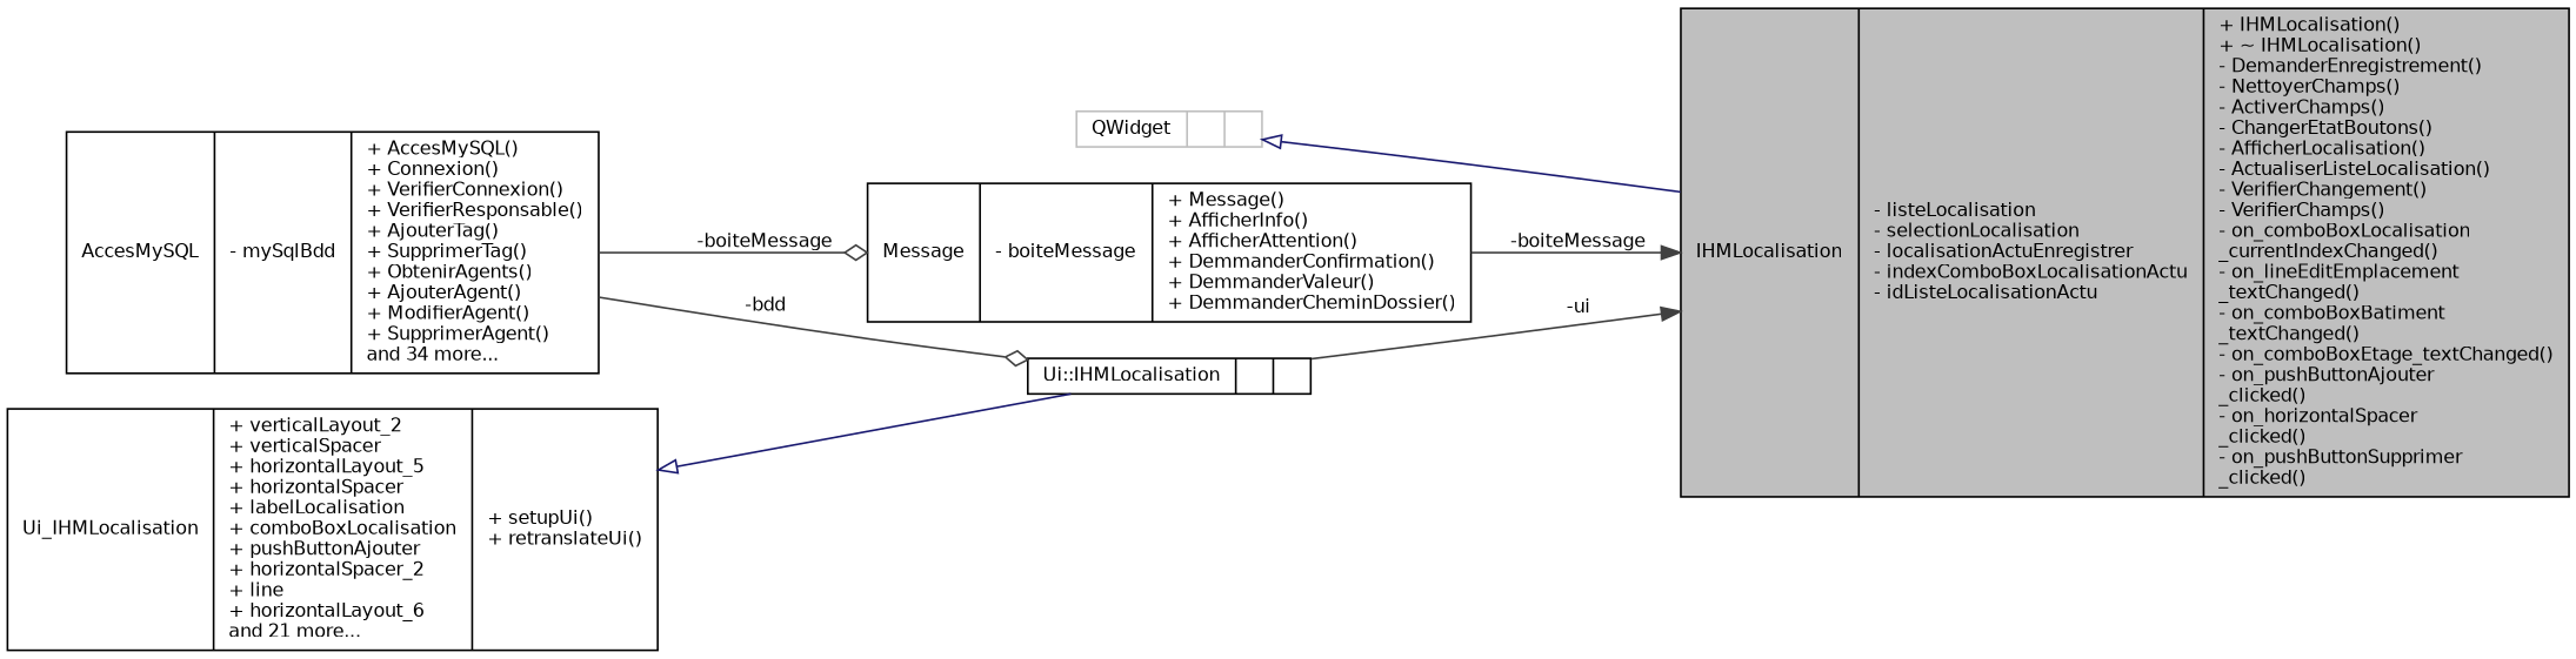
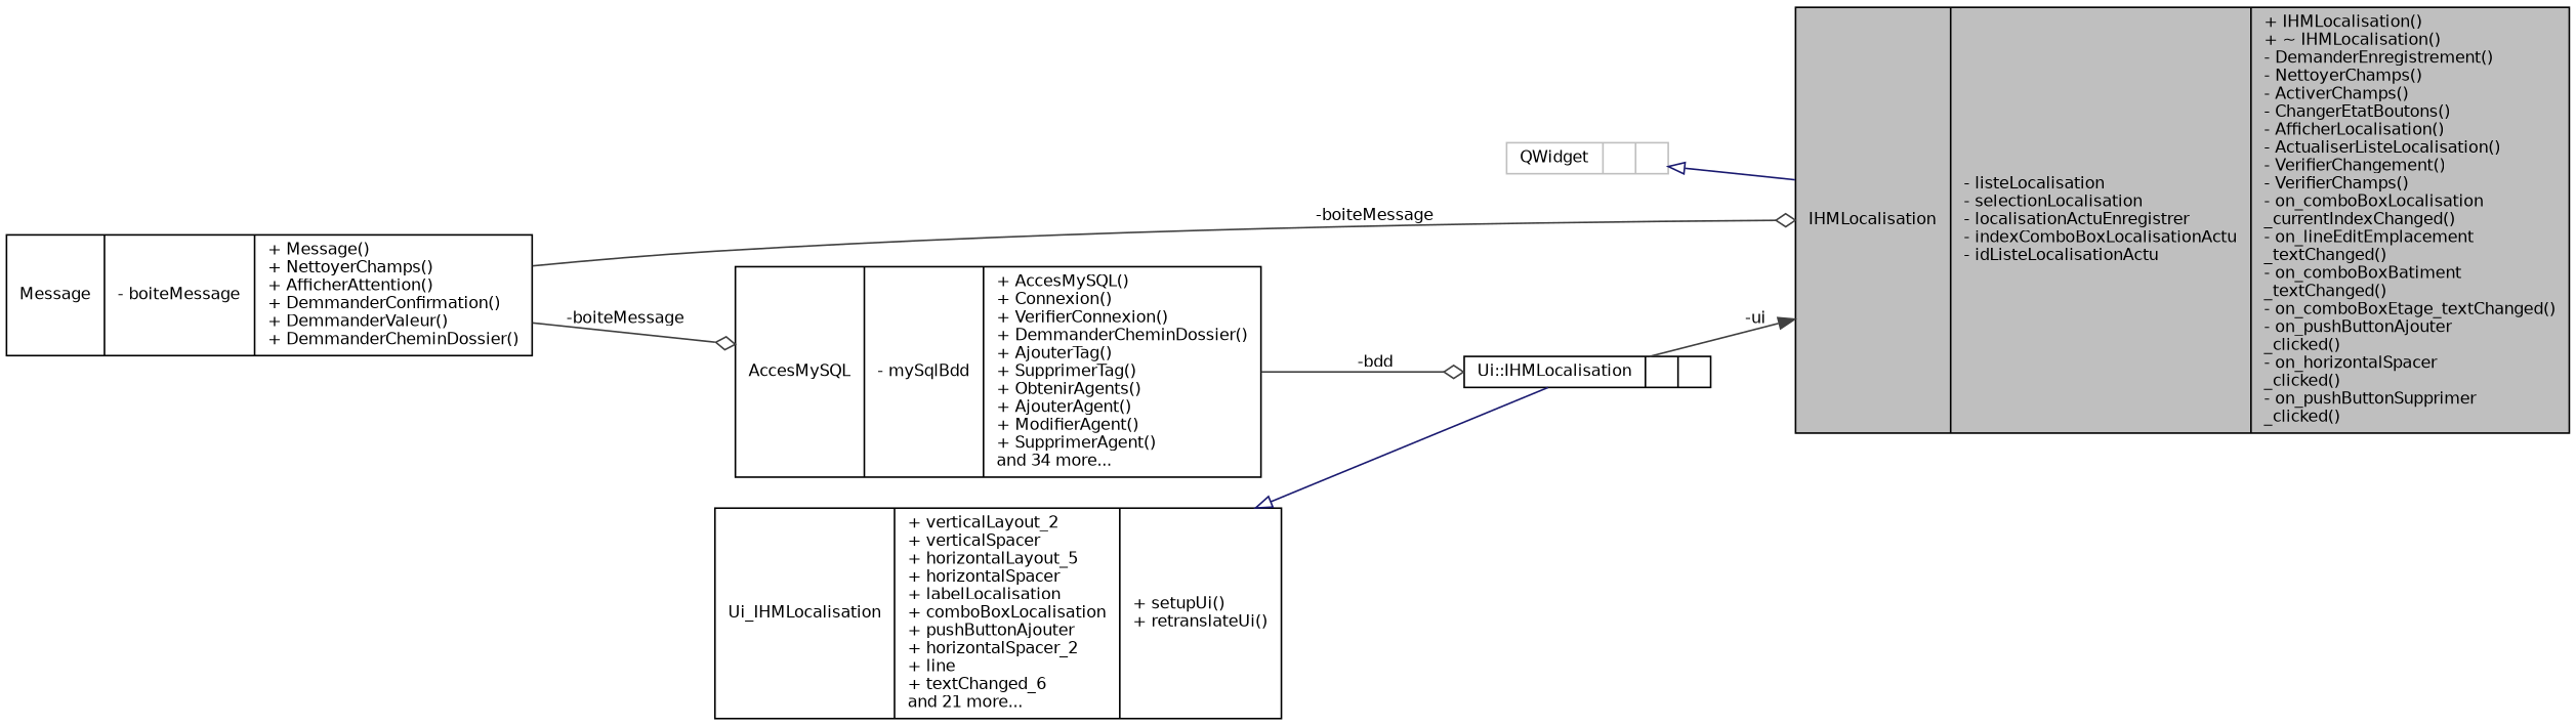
  digraph {
    rankdir=LR
    node [color=black fillcolor=white fontname=Helvetica fontsize=10 shape=record style=filled]
    edge [color=grey25 fontname=Helvetica fontsize=10 labelfontname=Helvetica labelfontsize=10 style=solid arrowhead=odiamond]
    n1 [fillcolor=grey75 fontcolor=black height=0.2 label="{IHMLocalisation\n|- listeLocalisation\l- selectionLocalisation\l- localisationActuEnregistrer\l- indexComboBoxLocalisationActu\l- idListeLocalisationActu\l|+ IHMLocalisation()\l+ ~ IHMLocalisation()\l- DemanderEnregistrement()\l- NettoyerChamps()\l- ActiverChamps()\l- ChangerEtatBoutons()\l- AfficherLocalisation()\l- ActualiserListeLocalisation()\l- VerifierChangement()\l- VerifierChamps()\l- on_comboBoxLocalisation\l_currentIndexChanged()\l- on_lineEditEmplacement\l_textChanged()\l- on_comboBoxBatiment\l_textChanged()\l- on_comboBoxEtage_textChanged()\l- on_pushButtonAjouter\l_clicked()\l- on_horizontalSpacer\l_clicked()\l- on_pushButtonSupprimer\l_clicked()\l}" width=0.4]
    n2 [color=grey75 height=0.2 label="{QWidget\n||}" width=0.4]
-   n3 [height=0.2 label="{Message\n|- boiteMessage\l|+ Message()\l+ AfficherInfo()\l+ AfficherAttention()\l+ DemmanderConfirmation()\l+ DemmanderValeur()\l+ DemmanderCheminDossier()\l}" width=0.4]
-   n4 [height=0.2 label="{AccesMySQL\n|- mySqlBdd\l|+ AccesMySQL()\l+ Connexion()\l+ VerifierConnexion()\l+ VerifierResponsable()\l+ AjouterTag()\l+ SupprimerTag()\l+ ObtenirAgents()\l+ AjouterAgent()\l+ ModifierAgent()\l+ SupprimerAgent()\land 34 more...\l}" width=0.4]
+   n3 [height=0.2 label="{Message\n|- boiteMessage\l|+ Message()\l+ NettoyerChamps()\l+ AfficherAttention()\l+ DemmanderConfirmation()\l+ DemmanderValeur()\l+ DemmanderCheminDossier()\l}" width=0.4]
+   n4 [height=0.2 label="{AccesMySQL\n|- mySqlBdd\l|+ AccesMySQL()\l+ Connexion()\l+ VerifierConnexion()\l+ DemmanderCheminDossier()\l+ AjouterTag()\l+ SupprimerTag()\l+ ObtenirAgents()\l+ AjouterAgent()\l+ ModifierAgent()\l+ SupprimerAgent()\land 34 more...\l}" width=0.4]
    n5 [height=0.2 label="{Ui::IHMLocalisation\n||}" width=0.4]
-   n6 [height=0.2 label="{Ui_IHMLocalisation\n|+ verticalLayout_2\l+ verticalSpacer\l+ horizontalLayout_5\l+ horizontalSpacer\l+ labelLocalisation\l+ comboBoxLocalisation\l+ pushButtonAjouter\l+ horizontalSpacer_2\l+ line\l+ horizontalLayout_6\land 21 more...\l|+ setupUi()\l+ retranslateUi()\l}" width=0.4]
+   n6 [height=0.2 label="{Ui_IHMLocalisation\n|+ verticalLayout_2\l+ verticalSpacer\l+ horizontalLayout_5\l+ horizontalSpacer\l+ labelLocalisation\l+ comboBoxLocalisation\l+ pushButtonAjouter\l+ horizontalSpacer_2\l+ line\l+ textChanged_6\land 21 more...\l|+ setupUi()\l+ retranslateUi()\l}" width=0.4]
    n2 -> n1 [arrowtail=onormal color=midnightblue dir=back arrowhead=""]
-   n3 -> n1 [arrowhead=normal label=" -boiteMessage"]
-   n4 -> n3 [label=" -boiteMessage"]
+   n3 -> n1 [label=" -boiteMessage"]
+   n3 -> n4 [label=" -boiteMessage"]
    n4 -> n5 [label=" -bdd"]
    n5 -> n1 [arrowhead=normal label=" -ui"]
    n6 -> n5 [arrowtail=onormal color=midnightblue dir=back arrowhead=""]
  }
